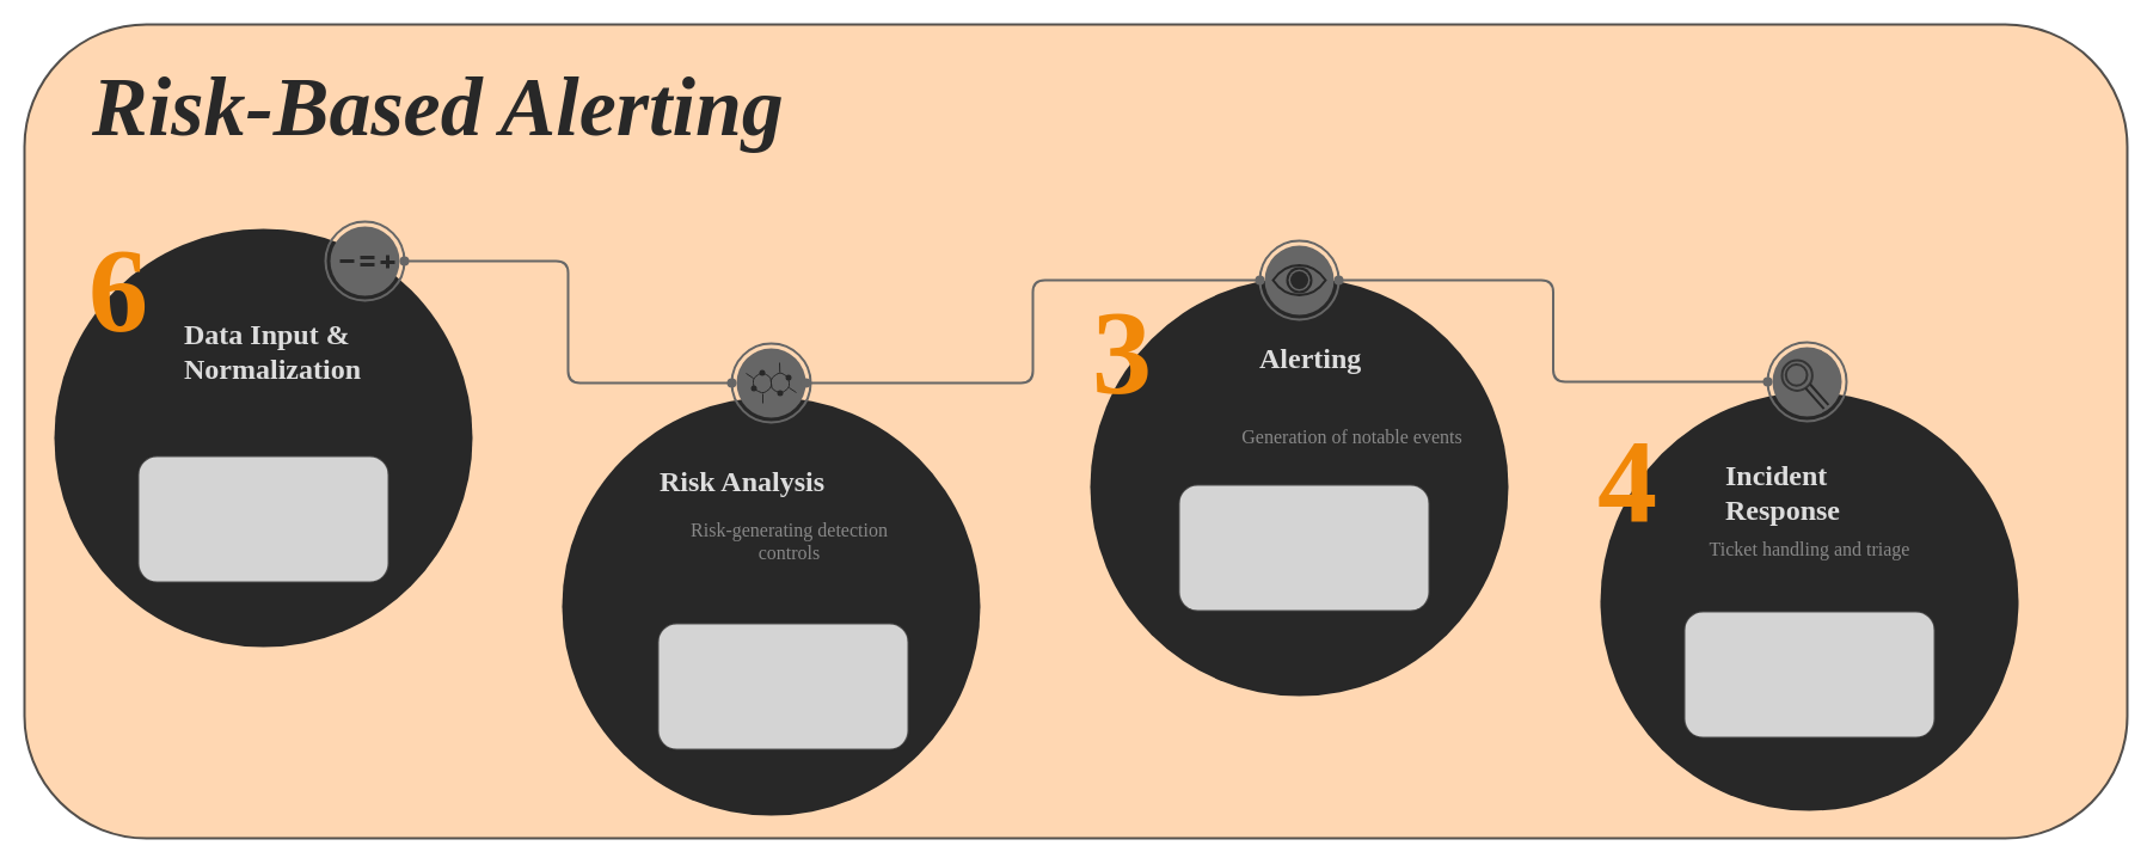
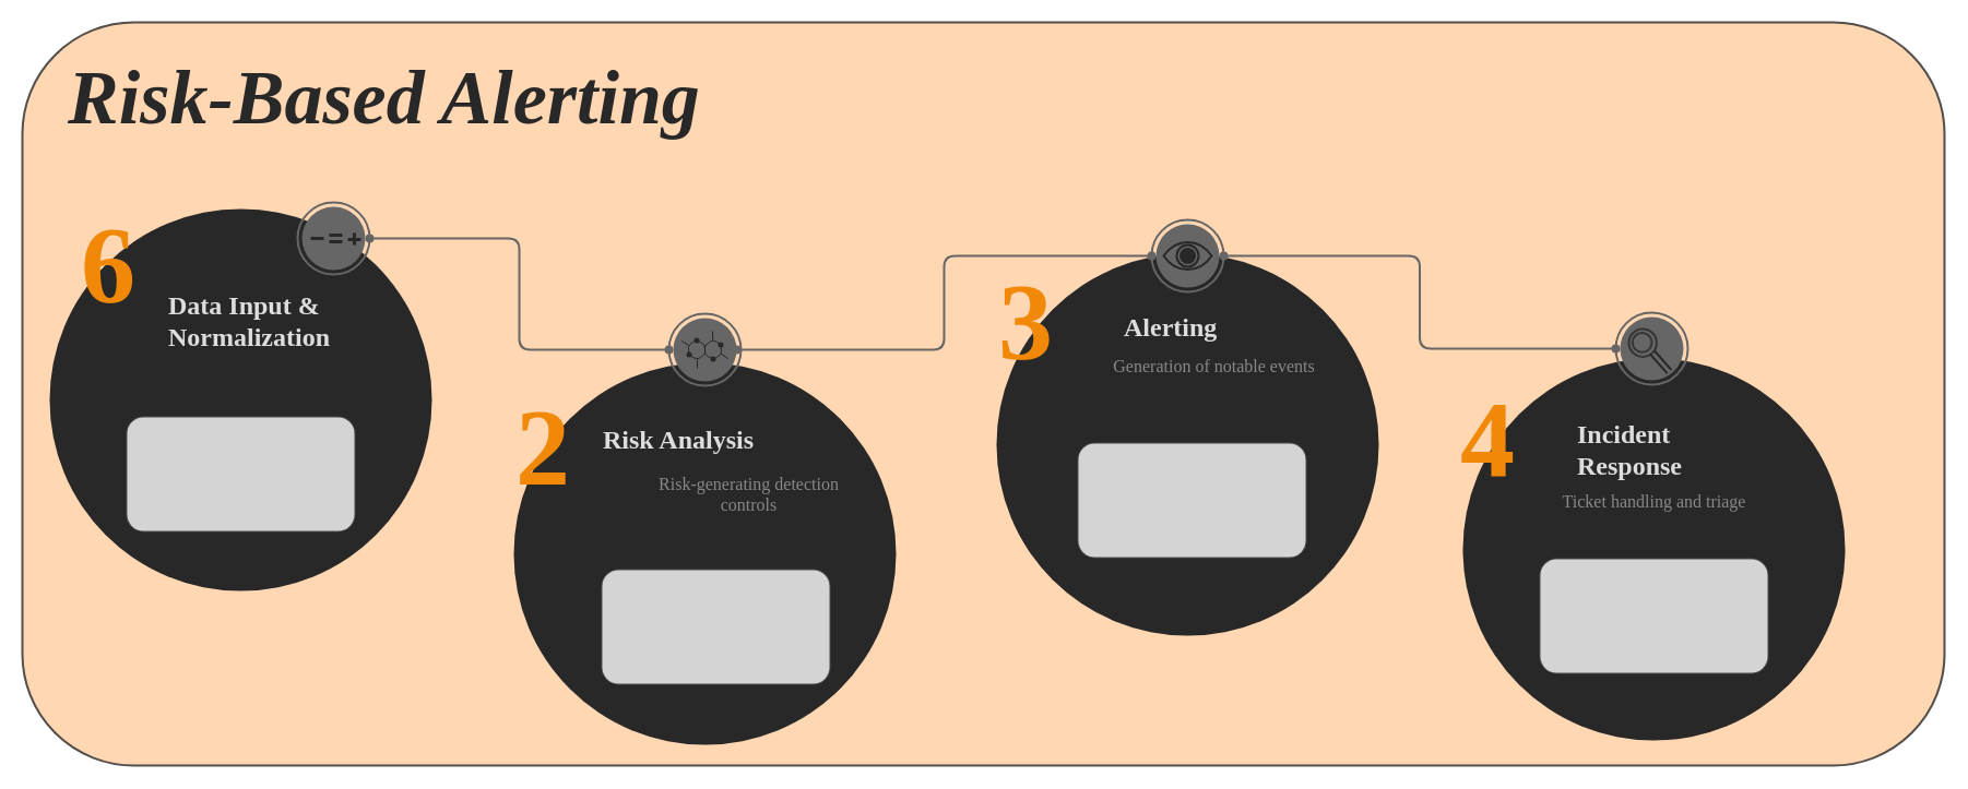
  <mxCell id="0" />
  <mxCell id="1" parent="0" />
  <mxCell id="2" value="" style="whiteSpace=wrap;html=1;rounded=1;sketch=0;strokeColor=#282828;strokeWidth=2;fontColor=#67AB9F;opacity=80;fillColor=#FFCE9F;" vertex="1" parent="1"><mxGeometry x="20" y="20" width="1760" height="681" as="geometry" /></mxCell>
  <mxCell id="3" value="" style="ellipse;whiteSpace=wrap;html=1;fontFamily=Verdana;fontSize=16;fontColor=#DDDDDD;strokeColor=none;fillColor=#282828;rounded=1;" parent="1" vertex="1"><mxGeometry x="45" y="191" width="350" height="350" as="geometry" /></mxCell>
  <mxCell id="4" value="" style="ellipse;whiteSpace=wrap;html=1;fontFamily=Verdana;fontSize=16;fontColor=#DDDDDD;strokeColor=none;fillColor=#282828;rounded=1;" parent="1" vertex="1"><mxGeometry x="912" y="232" width="350" height="350" as="geometry" /></mxCell>
  <mxCell id="5" value="" style="ellipse;whiteSpace=wrap;html=1;fontFamily=Verdana;fontSize=16;fontColor=#DDDDDD;strokeColor=none;fillColor=#282828;rounded=1;" parent="1" vertex="1"><mxGeometry x="470" y="332" width="350" height="350" as="geometry" /></mxCell>
  <mxCell id="6" value="Data Input &amp;amp; &lt;br&gt;Normalization" style="text;html=1;resizable=0;points=[];autosize=1;align=left;verticalAlign=top;spacingTop=-4;fontSize=24;fontFamily=Verdana;fontColor=#DDDDDD;fontStyle=1;rounded=1;" parent="1" vertex="1"><mxGeometry x="152" y="263" width="210" height="60" as="geometry" /></mxCell>
  <mxCell id="7" value="6&amp;nbsp;" style="text;html=1;resizable=0;points=[];autosize=1;align=left;verticalAlign=top;spacingTop=-4;fontSize=100;fontFamily=Verdana;fontColor=#F18808;fontStyle=1;rounded=1;" parent="1" vertex="1"><mxGeometry x="72" y="180" width="110" height="120" as="geometry" /></mxCell>
+ <mxCell id="8" value="2" style="text;html=1;resizable=0;points=[];autosize=1;align=left;verticalAlign=top;spacingTop=-4;fontSize=100;fontFamily=Verdana;fontColor=#F18808;fontStyle=1;rounded=1;" parent="1" vertex="1"><mxGeometry x="470" y="347" width="74" height="120" as="geometry" /></mxCell>
  <mxCell id="9" value="3" style="text;html=1;resizable=0;points=[];autosize=1;align=left;verticalAlign=top;spacingTop=-4;fontSize=100;fontFamily=Verdana;fontColor=#F18808;fontStyle=1;rounded=1;" parent="1" vertex="1"><mxGeometry x="912" y="232" width="74" height="120" as="geometry" /></mxCell>
- <mxCell id="10" value="Risk-Based Alerting" style="whiteSpace=wrap;html=1;strokeColor=none;fillColor=none;fontFamily=Verdana;fontSize=70;align=left;rounded=1;fontColor=#282828;fontStyle=3" parent="1" vertex="1"><mxGeometry x="75" y="50" width="885" height="78" as="geometry" /></mxCell>
+ <mxCell id="10" value="Risk-Based Alerting" style="whiteSpace=wrap;html=1;strokeColor=none;fillColor=none;fontFamily=Verdana;fontSize=70;align=left;rounded=1;fontColor=#282828;fontStyle=3" parent="1" vertex="1"><mxGeometry x="60" y="50" width="885" height="78" as="geometry" /></mxCell>
  <mxCell id="11" value="Risk Analysis" style="text;html=1;resizable=0;points=[];autosize=1;align=left;verticalAlign=top;spacingTop=-4;fontSize=24;fontFamily=Verdana;fontColor=#DDDDDD;fontStyle=1;rounded=1;" parent="1" vertex="1"><mxGeometry x="550" y="386" width="190" height="30" as="geometry" /></mxCell>
- <mxCell id="12" value="Alerting" style="text;html=1;resizable=0;points=[];autosize=1;align=left;verticalAlign=top;spacingTop=-4;fontSize=24;fontFamily=Verdana;fontColor=#DDDDDD;fontStyle=1;rounded=1;" parent="1" vertex="1"><mxGeometry x="1052" y="283" width="120" height="30" as="geometry" /></mxCell>
- <mxCell id="13" value="&lt;div&gt;Risk-generating detection &lt;br&gt;&lt;/div&gt;&lt;div&gt;controls&lt;/div&gt;" style="text;html=1;resizable=0;points=[];autosize=1;align=center;verticalAlign=top;spacingTop=-4;fontSize=16;fontColor=#888888;fontFamily=Verdana;rounded=1;" parent="1" vertex="1"><mxGeometry x="550" y="431" width="220" height="40" as="geometry" /></mxCell>
- <mxCell id="14" value="Generation of notable events" style="text;html=1;resizable=0;points=[];autosize=1;align=center;verticalAlign=top;spacingTop=-4;fontSize=16;fontColor=#888888;fontFamily=Verdana;rounded=1;" parent="1" vertex="1"><mxGeometry x="1006" y="353" width="250" height="20" as="geometry" /></mxCell>
+ <mxCell id="12" value="Alerting" style="text;html=1;resizable=0;points=[];autosize=1;align=left;verticalAlign=top;spacingTop=-4;fontSize=24;fontFamily=Verdana;fontColor=#DDDDDD;fontStyle=1;rounded=1;" parent="1" vertex="1"><mxGeometry x="1027" y="283" width="120" height="30" as="geometry" /></mxCell>
+ <mxCell id="13" value="&lt;div&gt;Risk-generating detection &lt;br&gt;&lt;/div&gt;&lt;div&gt;controls&lt;/div&gt;" style="text;html=1;resizable=0;points=[];autosize=1;align=center;verticalAlign=top;spacingTop=-4;fontSize=16;fontColor=#888888;fontFamily=Verdana;rounded=1;" parent="1" vertex="1"><mxGeometry x="575" y="431" width="220" height="40" as="geometry" /></mxCell>
+ <mxCell id="14" value="Generation of notable events" style="text;html=1;resizable=0;points=[];autosize=1;align=center;verticalAlign=top;spacingTop=-4;fontSize=16;fontColor=#888888;fontFamily=Verdana;rounded=1;" parent="1" vertex="1"><mxGeometry x="986" y="323" width="250" height="20" as="geometry" /></mxCell>
  <mxCell id="15" value="" style="endArrow=oval;html=1;fontFamily=Verdana;fontSize=16;fontColor=#DDDDDD;endFill=1;endSize=6;startArrow=oval;startFill=1;strokeWidth=2;movable=1;resizable=1;rotatable=1;deletable=1;editable=1;connectable=1;exitX=0;exitY=0.5;exitDx=0;exitDy=0;edgeStyle=orthogonalEdgeStyle;strokeColor=#666666;entryX=1;entryY=0.5;entryDx=0;entryDy=0;" parent="1" edge="1" target="53" source="18"><mxGeometry width="50" height="50" relative="1" as="geometry"><mxPoint x="616" y="390" as="sourcePoint" /><mxPoint x="542" y="242" as="targetPoint" /></mxGeometry></mxCell>
  <mxCell id="16" value="" style="group;rounded=1;" vertex="1" connectable="0" parent="1"><mxGeometry x="612" y="287" width="66" height="66" as="geometry" /></mxCell>
  <mxCell id="17" value="" style="group;rounded=1;" parent="16" vertex="1" connectable="0"><mxGeometry width="66" height="66" as="geometry" /></mxCell>
  <mxCell id="18" value="" style="ellipse;whiteSpace=wrap;html=1;fillColor=none;fontFamily=Verdana;fontSize=16;fontColor=#DDDDDD;strokeColor=#666666;strokeWidth=2;rounded=1;" parent="17" vertex="1"><mxGeometry width="66" height="66" as="geometry" /></mxCell>
  <mxCell id="19" value="" style="ellipse;whiteSpace=wrap;html=1;fillColor=#666666;fontFamily=Verdana;fontSize=16;fontColor=#DDDDDD;strokeColor=none;rounded=1;" parent="17" vertex="1"><mxGeometry x="4" y="4" width="58" height="58" as="geometry" /></mxCell>
  <mxCell id="20" value="" style="ellipse;whiteSpace=wrap;html=1;dashed=1;strokeColor=none;strokeWidth=1;fillColor=#282828;fontFamily=Verdana;fontSize=16;fontColor=#DDDDDD;rounded=1;" parent="16" vertex="1"><mxGeometry x="23" y="22" width="5" height="5" as="geometry" /></mxCell>
  <mxCell id="21" value="" style="ellipse;whiteSpace=wrap;html=1;dashed=1;strokeColor=none;strokeWidth=1;fillColor=#282828;fontFamily=Verdana;fontSize=16;fontColor=#DDDDDD;rounded=1;" parent="16" vertex="1"><mxGeometry x="45" y="26" width="5" height="5" as="geometry" /></mxCell>
  <mxCell id="22" value="" style="ellipse;whiteSpace=wrap;html=1;dashed=1;strokeColor=none;strokeWidth=1;fillColor=#282828;fontFamily=Verdana;fontSize=16;fontColor=#DDDDDD;rounded=1;" parent="16" vertex="1"><mxGeometry x="38" y="39" width="5" height="5" as="geometry" /></mxCell>
  <mxCell id="23" value="" style="ellipse;whiteSpace=wrap;html=1;dashed=1;strokeColor=none;strokeWidth=1;fillColor=#282828;fontFamily=Verdana;fontSize=16;fontColor=#DDDDDD;rounded=1;" parent="16" vertex="1"><mxGeometry x="16" y="35" width="5" height="5" as="geometry" /></mxCell>
  <mxCell id="24" value="" style="shape=hexagon;perimeter=hexagonPerimeter;whiteSpace=wrap;html=1;strokeColor=#282828;strokeWidth=1;fillColor=none;fontFamily=Verdana;fontSize=16;fontColor=#DDDDDD;direction=south;rounded=1;" parent="16" vertex="1"><mxGeometry x="18" y="24" width="15" height="18" as="geometry" /></mxCell>
  <mxCell id="25" value="" style="shape=hexagon;perimeter=hexagonPerimeter;whiteSpace=wrap;html=1;strokeColor=#282828;strokeWidth=1;fillColor=none;fontFamily=Verdana;fontSize=16;fontColor=#DDDDDD;direction=south;rounded=1;" parent="16" vertex="1"><mxGeometry x="33" y="24" width="15" height="18" as="geometry" /></mxCell>
  <mxCell id="26" value="" style="endArrow=none;html=1;strokeColor=#282828;strokeWidth=1;fontFamily=Verdana;fontSize=16;fontColor=#DDDDDD;endFill=0;" parent="16" edge="1"><mxGeometry width="50" height="50" relative="1" as="geometry"><mxPoint x="40" y="16" as="sourcePoint" /><mxPoint x="40.24" y="24.158" as="targetPoint" /></mxGeometry></mxCell>
  <mxCell id="27" value="" style="endArrow=none;html=1;strokeColor=#282828;strokeWidth=1;fontFamily=Verdana;fontSize=16;fontColor=#DDDDDD;endFill=0;" parent="16" edge="1"><mxGeometry width="50" height="50" relative="1" as="geometry"><mxPoint x="26" y="42" as="sourcePoint" /><mxPoint x="26" y="50" as="targetPoint" /></mxGeometry></mxCell>
  <mxCell id="28" value="" style="endArrow=none;html=1;strokeColor=#282828;strokeWidth=1;fontFamily=Verdana;fontSize=16;fontColor=#DDDDDD;endFill=0;" parent="16" edge="1"><mxGeometry width="50" height="50" relative="1" as="geometry"><mxPoint x="48" y="37" as="sourcePoint" /><mxPoint x="54" y="41" as="targetPoint" /></mxGeometry></mxCell>
  <mxCell id="29" value="" style="endArrow=none;html=1;strokeColor=#282828;strokeWidth=1;fontFamily=Verdana;fontSize=16;fontColor=#DDDDDD;endFill=0;" parent="16" edge="1"><mxGeometry width="50" height="50" relative="1" as="geometry"><mxPoint x="12" y="25" as="sourcePoint" /><mxPoint x="18" y="29" as="targetPoint" /></mxGeometry></mxCell>
  <mxCell id="30" value="" style="group;rounded=1;" vertex="1" connectable="0" parent="1"><mxGeometry x="1054" y="201" width="66" height="66" as="geometry" /></mxCell>
  <mxCell id="31" value="" style="group;rounded=1;" parent="30" vertex="1" connectable="0"><mxGeometry width="66" height="66" as="geometry" /></mxCell>
  <mxCell id="32" value="" style="ellipse;whiteSpace=wrap;html=1;fillColor=none;fontFamily=Verdana;fontSize=16;fontColor=#DDDDDD;strokeColor=#666666;strokeWidth=2;rounded=1;" parent="31" vertex="1"><mxGeometry width="66" height="66" as="geometry" /></mxCell>
  <mxCell id="33" value="" style="ellipse;whiteSpace=wrap;html=1;fillColor=#666666;fontFamily=Verdana;fontSize=16;fontColor=#DDDDDD;strokeColor=none;rounded=1;" parent="31" vertex="1"><mxGeometry x="4" y="4" width="58" height="58" as="geometry" /></mxCell>
  <mxCell id="34" value="" style="html=1;verticalLabelPosition=bottom;labelBackgroundColor=#ffffff;verticalAlign=top;strokeWidth=2;strokeColor=#282828;fillColor=none;shadow=0;dashed=0;shape=mxgraph.ios7.icons.eye;fontFamily=Verdana;fontSize=16;fontColor=#DDDDDD;rounded=1;" parent="30" vertex="1"><mxGeometry x="11" y="20.5" width="44" height="25" as="geometry" /></mxCell>
  <mxCell id="35" value="" style="ellipse;whiteSpace=wrap;html=1;dashed=1;strokeColor=none;strokeWidth=1;fillColor=#282828;fontFamily=Verdana;fontSize=16;fontColor=#DDDDDD;rounded=1;" parent="30" vertex="1"><mxGeometry x="22" y="22" width="22" height="22" as="geometry" /></mxCell>
  <mxCell id="36" value="" style="ellipse;whiteSpace=wrap;html=1;dashed=1;strokeColor=none;strokeWidth=1;fillColor=#666666;fontFamily=Verdana;fontSize=16;fontColor=#DDDDDD;rounded=1;" parent="30" vertex="1"><mxGeometry x="24" y="24" width="18" height="18" as="geometry" /></mxCell>
  <mxCell id="37" value="" style="ellipse;whiteSpace=wrap;html=1;dashed=1;strokeColor=none;strokeWidth=1;fillColor=#282828;fontFamily=Verdana;fontSize=16;fontColor=#DDDDDD;rounded=1;" parent="30" vertex="1"><mxGeometry x="25.5" y="25.5" width="15" height="15" as="geometry" /></mxCell>
  <mxCell id="38" value="" style="endArrow=oval;html=1;fontFamily=Verdana;fontSize=16;fontColor=#DDDDDD;endFill=1;endSize=6;startArrow=oval;startFill=1;strokeWidth=2;movable=1;resizable=1;rotatable=1;deletable=1;editable=1;connectable=1;exitX=0;exitY=0.5;exitDx=0;exitDy=0;edgeStyle=orthogonalEdgeStyle;strokeColor=#666666;entryX=1;entryY=0.5;entryDx=0;entryDy=0;" edge="1" parent="1" source="32" target="19"><mxGeometry width="50" height="50" relative="1" as="geometry"><mxPoint x="616" y="390" as="sourcePoint" /><mxPoint x="678" y="391" as="targetPoint" /></mxGeometry></mxCell>
  <mxCell id="39" value="" style="ellipse;whiteSpace=wrap;html=1;fontFamily=Verdana;fontSize=16;fontColor=#DDDDDD;strokeColor=none;fillColor=#282828;rounded=1;" vertex="1" parent="1"><mxGeometry x="1339" y="328" width="350" height="350" as="geometry" /></mxCell>
  <mxCell id="40" value="4" style="text;html=1;resizable=0;points=[];autosize=1;align=left;verticalAlign=top;spacingTop=-4;fontSize=100;fontFamily=Verdana;fontColor=#F18808;fontStyle=1;rounded=1;" vertex="1" parent="1"><mxGeometry x="1335" y="340" width="90" height="120" as="geometry" /></mxCell>
  <mxCell id="41" value="" style="group" vertex="1" connectable="0" parent="1"><mxGeometry x="1479" y="286" width="66" height="66" as="geometry" /></mxCell>
  <mxCell id="42" value="" style="group;rounded=1;" vertex="1" connectable="0" parent="41"><mxGeometry width="66" height="66" as="geometry" /></mxCell>
  <mxCell id="43" value="" style="group;rounded=1;" vertex="1" connectable="0" parent="42"><mxGeometry width="66" height="66" as="geometry" /></mxCell>
  <mxCell id="44" value="" style="ellipse;whiteSpace=wrap;html=1;fillColor=none;fontFamily=Verdana;fontSize=16;fontColor=#DDDDDD;strokeColor=#666666;strokeWidth=2;rounded=1;" vertex="1" parent="43"><mxGeometry width="66" height="66" as="geometry" /></mxCell>
  <mxCell id="45" value="" style="ellipse;whiteSpace=wrap;html=1;fillColor=#666666;fontFamily=Verdana;fontSize=16;fontColor=#DDDDDD;strokeColor=none;rounded=1;" vertex="1" parent="43"><mxGeometry x="4" y="4" width="58" height="58" as="geometry" /></mxCell>
  <mxCell id="46" value="" style="group" vertex="1" connectable="0" parent="43"><mxGeometry x="12" y="15" width="37" height="39" as="geometry" /></mxCell>
  <mxCell id="47" value="" style="ellipse;whiteSpace=wrap;html=1;aspect=fixed;rounded=1;sketch=0;fontColor=#67AB9F;opacity=80;fillColor=none;strokeColor=#282828;strokeWidth=2;" vertex="1" parent="46"><mxGeometry width="25.385" height="25.385" as="geometry" /></mxCell>
  <mxCell id="48" value="" style="ellipse;whiteSpace=wrap;html=1;aspect=fixed;rounded=1;sketch=0;fontColor=#67AB9F;opacity=80;fillColor=none;strokeColor=#282828;strokeWidth=2;" vertex="1" parent="46"><mxGeometry x="3.269" y="3.482" width="17.769" height="17.769" as="geometry" /></mxCell>
  <mxCell id="49" value="" style="shape=link;html=1;fontColor=#67AB9F;exitX=1;exitY=1;exitDx=0;exitDy=0;strokeColor=#282828;strokeWidth=2;" edge="1" parent="46" source="47"><mxGeometry width="100" relative="1" as="geometry"><mxPoint x="88.231" y="-5.571" as="sourcePoint" /><mxPoint x="37" y="39" as="targetPoint" /></mxGeometry></mxCell>
  <mxCell id="50" value="" style="endArrow=oval;html=1;fontFamily=Verdana;fontSize=16;fontColor=#DDDDDD;endFill=1;endSize=6;startArrow=oval;startFill=1;strokeWidth=2;movable=1;resizable=1;rotatable=1;deletable=1;editable=1;connectable=1;exitX=0;exitY=0.5;exitDx=0;exitDy=0;edgeStyle=orthogonalEdgeStyle;strokeColor=#666666;entryX=1;entryY=0.5;entryDx=0;entryDy=0;" edge="1" parent="1" source="44" target="32"><mxGeometry width="50" height="50" relative="1" as="geometry"><mxPoint x="1054" y="230" as="sourcePoint" /><mxPoint x="674" y="350" as="targetPoint" /></mxGeometry></mxCell>
  <mxCell id="51" value="" style="group" vertex="1" connectable="0" parent="1"><mxGeometry x="272" y="185" width="66" height="66" as="geometry" /></mxCell>
  <mxCell id="52" value="" style="group;rounded=1;" parent="51" vertex="1" connectable="0"><mxGeometry width="66" height="66" as="geometry" /></mxCell>
  <mxCell id="53" value="" style="ellipse;whiteSpace=wrap;html=1;fillColor=none;fontFamily=Verdana;fontSize=16;fontColor=#DDDDDD;strokeColor=#666666;strokeWidth=2;rounded=1;" parent="52" vertex="1"><mxGeometry width="66" height="66" as="geometry" /></mxCell>
  <mxCell id="54" value="" style="ellipse;whiteSpace=wrap;html=1;fillColor=#666666;fontFamily=Verdana;fontSize=16;fontColor=#DDDDDD;strokeColor=none;rounded=1;" parent="52" vertex="1"><mxGeometry x="4" y="4" width="58" height="58" as="geometry" /></mxCell>
  <mxCell id="55" value="" style="endArrow=none;html=1;strokeColor=#282828;strokeWidth=3;fontFamily=Verdana;fontSize=16;fontColor=#DDDDDD;endFill=0;" parent="51" edge="1"><mxGeometry x="13" y="33" width="50" height="50" as="geometry"><mxPoint x="12" y="33" as="sourcePoint" /><mxPoint x="24" y="33" as="targetPoint" /></mxGeometry></mxCell>
  <mxCell id="56" value="" style="endArrow=none;html=1;strokeColor=#282828;strokeWidth=3;fontFamily=Verdana;fontSize=16;fontColor=#DDDDDD;endFill=0;" parent="51" edge="1"><mxGeometry x="30" y="36" width="50" height="50" as="geometry"><mxPoint x="29" y="36" as="sourcePoint" /><mxPoint x="41" y="36" as="targetPoint" /></mxGeometry></mxCell>
  <mxCell id="57" value="" style="endArrow=none;html=1;strokeColor=#282828;strokeWidth=3;fontFamily=Verdana;fontSize=16;fontColor=#DDDDDD;endFill=0;" parent="51" edge="1"><mxGeometry x="30" y="30" width="50" height="50" as="geometry"><mxPoint x="29" y="30" as="sourcePoint" /><mxPoint x="41" y="30" as="targetPoint" /></mxGeometry></mxCell>
  <mxCell id="58" value="" style="endArrow=none;html=1;strokeColor=#282828;strokeWidth=3;fontFamily=Verdana;fontSize=16;fontColor=#DDDDDD;endFill=0;" parent="51" edge="1"><mxGeometry x="47" y="34" width="50" height="50" as="geometry"><mxPoint x="46" y="34" as="sourcePoint" /><mxPoint x="58" y="34" as="targetPoint" /></mxGeometry></mxCell>
  <mxCell id="59" value="" style="endArrow=none;html=1;strokeColor=#282828;strokeWidth=3;fontFamily=Verdana;fontSize=16;fontColor=#DDDDDD;endFill=0;rotation=0;" parent="51" edge="1"><mxGeometry x="46" y="34" width="50" height="50" as="geometry"><mxPoint x="52" y="28" as="sourcePoint" /><mxPoint x="52" y="39" as="targetPoint" /></mxGeometry></mxCell>
  <mxCell id="60" value="&lt;div&gt;Incident &lt;br&gt;&lt;/div&gt;&lt;div&gt;Response&lt;/div&gt;" style="text;html=1;resizable=0;points=[];autosize=1;align=left;verticalAlign=top;spacingTop=-4;fontSize=24;fontFamily=Verdana;fontColor=#DDDDDD;fontStyle=1;rounded=1;" vertex="1" parent="1"><mxGeometry x="1442" y="381" width="140" height="60" as="geometry" /></mxCell>
  <mxCell id="61" value="Ticket handling and triage" style="text;html=1;resizable=0;points=[];autosize=1;align=center;verticalAlign=top;spacingTop=-4;fontSize=16;fontColor=#888888;fontFamily=Verdana;rounded=1;" vertex="1" parent="1"><mxGeometry x="1399" y="447" width="230" height="20" as="geometry" /></mxCell>
  <mxCell id="62" value="" style="rounded=1;whiteSpace=wrap;html=1;sketch=0;strokeColor=#282828;strokeWidth=2;fontFamily=Verdana;fontColor=#282828;opacity=80;align=center;" vertex="1" parent="1"><mxGeometry x="115" y="381" width="210" height="106" as="geometry" /></mxCell>
  <mxCell id="63" value="" style="rounded=1;whiteSpace=wrap;html=1;sketch=0;strokeColor=#282828;strokeWidth=2;fontFamily=Verdana;fontColor=#282828;opacity=80;align=center;" vertex="1" parent="1"><mxGeometry x="550" y="521" width="210" height="106" as="geometry" /></mxCell>
  <mxCell id="64" value="" style="rounded=1;whiteSpace=wrap;html=1;sketch=0;strokeColor=#282828;strokeWidth=2;fontFamily=Verdana;fontColor=#282828;opacity=80;align=center;" vertex="1" parent="1"><mxGeometry x="986" y="405" width="210" height="106" as="geometry" /></mxCell>
  <mxCell id="65" value="" style="rounded=1;whiteSpace=wrap;html=1;sketch=0;strokeColor=#282828;strokeWidth=2;fontFamily=Verdana;fontColor=#282828;opacity=80;align=center;" vertex="1" parent="1"><mxGeometry x="1409" y="511" width="210" height="106" as="geometry" /></mxCell>
